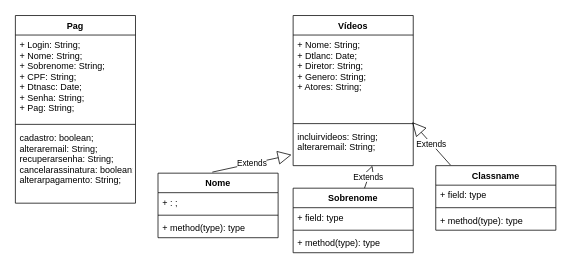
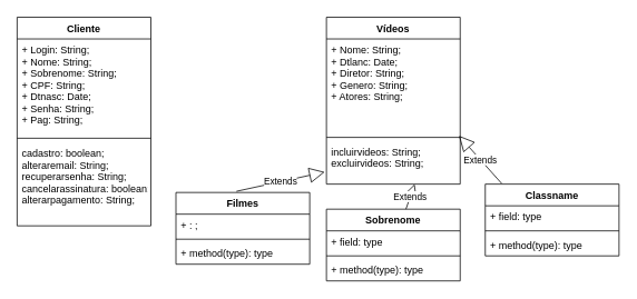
  <mxCell id="0" />
  <mxCell id="1" parent="0" />
- <mxCell id="2" value="Pag" style="swimlane;fontStyle=1;align=center;verticalAlign=top;childLayout=stackLayout;horizontal=1;startSize=26;horizontalStack=0;resizeParent=1;resizeParentMax=0;resizeLast=0;collapsible=1;marginBottom=0;" vertex="1" parent="1"><mxGeometry x="20" y="20" width="160" height="250" as="geometry" /></mxCell>
+ <mxCell id="2" value="Cliente" style="swimlane;fontStyle=1;align=center;verticalAlign=top;childLayout=stackLayout;horizontal=1;startSize=26;horizontalStack=0;resizeParent=1;resizeParentMax=0;resizeLast=0;collapsible=1;marginBottom=0;" vertex="1" parent="1"><mxGeometry x="20" y="20" width="160" height="250" as="geometry" /></mxCell>
  <mxCell id="3" value="+ Login: String;&#10;+ Nome: String;&#10;+ Sobrenome: String;&#10;+ CPF: String;&#10;+ Dtnasc: Date;&#10;+ Senha: String;&#10;+ Pag: String;" style="text;strokeColor=none;fillColor=none;align=left;verticalAlign=top;spacingLeft=4;spacingRight=4;overflow=hidden;rotatable=0;points=[[0,0.5],[1,0.5]];portConstraint=eastwest;" vertex="1" parent="2"><mxGeometry y="26" width="160" height="114" as="geometry" /></mxCell>
  <mxCell id="4" value="" style="line;strokeWidth=1;fillColor=none;align=left;verticalAlign=middle;spacingTop=-1;spacingLeft=3;spacingRight=3;rotatable=0;labelPosition=right;points=[];portConstraint=eastwest;" vertex="1" parent="2"><mxGeometry y="140" width="160" height="10" as="geometry" /></mxCell>
  <mxCell id="5" value="cadastro: boolean;&#10;alteraremail: String;&#10;recuperarsenha: String;&#10;cancelarassinatura: boolean;&#10;alterarpagamento: String;&#10;" style="text;strokeColor=none;fillColor=none;align=left;verticalAlign=top;spacingLeft=4;spacingRight=4;overflow=hidden;rotatable=0;points=[[0,0.5],[1,0.5]];portConstraint=eastwest;" vertex="1" parent="2"><mxGeometry y="150" width="160" height="100" as="geometry" /></mxCell>
  <mxCell id="6" value="Vídeos" style="swimlane;fontStyle=1;align=center;verticalAlign=top;childLayout=stackLayout;horizontal=1;startSize=26;horizontalStack=0;resizeParent=1;resizeParentMax=0;resizeLast=0;collapsible=1;marginBottom=0;" vertex="1" parent="1"><mxGeometry x="390" y="20" width="160" height="200" as="geometry" /></mxCell>
  <mxCell id="7" value="+ Nome: String;&#10;+ Dtlanc: Date;&#10;+ Diretor: String;&#10;+ Genero: String;&#10;+ Atores: String;" style="text;strokeColor=none;fillColor=none;align=left;verticalAlign=top;spacingLeft=4;spacingRight=4;overflow=hidden;rotatable=0;points=[[0,0.5],[1,0.5]];portConstraint=eastwest;" vertex="1" parent="6"><mxGeometry y="26" width="160" height="114" as="geometry" /></mxCell>
  <mxCell id="8" value="" style="line;strokeWidth=1;fillColor=none;align=left;verticalAlign=middle;spacingTop=-1;spacingLeft=3;spacingRight=3;rotatable=0;labelPosition=right;points=[];portConstraint=eastwest;" vertex="1" parent="6"><mxGeometry y="140" width="160" height="8" as="geometry" /></mxCell>
- <mxCell id="9" value="incluirvideos: String;&#10;alteraremail: String;" style="text;strokeColor=none;fillColor=none;align=left;verticalAlign=top;spacingLeft=4;spacingRight=4;overflow=hidden;rotatable=0;points=[[0,0.5],[1,0.5]];portConstraint=eastwest;" vertex="1" parent="6"><mxGeometry y="148" width="160" height="52" as="geometry" /></mxCell>
+ <mxCell id="9" value="incluirvideos: String;&#10;excluirvideos: String;" style="text;strokeColor=none;fillColor=none;align=left;verticalAlign=top;spacingLeft=4;spacingRight=4;overflow=hidden;rotatable=0;points=[[0,0.5],[1,0.5]];portConstraint=eastwest;" vertex="1" parent="6"><mxGeometry y="148" width="160" height="52" as="geometry" /></mxCell>
  <mxCell id="10" value="Extends" style="endArrow=block;endSize=16;endFill=0;html=1;rounded=0;entryX=-0.013;entryY=0.721;entryDx=0;entryDy=0;entryPerimeter=0;exitX=0.452;exitY=-0.016;exitDx=0;exitDy=0;exitPerimeter=0;" edge="1" parent="1" source="11" target="9"><mxGeometry width="160" relative="1" as="geometry"><mxPoint x="290" y="270" as="sourcePoint" /><mxPoint x="450" y="270" as="targetPoint" /></mxGeometry></mxCell>
- <mxCell id="11" value="Nome" style="swimlane;fontStyle=1;align=center;verticalAlign=top;childLayout=stackLayout;horizontal=1;startSize=26;horizontalStack=0;resizeParent=1;resizeParentMax=0;resizeLast=0;collapsible=1;marginBottom=0;" vertex="1" parent="1"><mxGeometry x="210" y="230" width="160" height="86" as="geometry" /></mxCell>
+ <mxCell id="11" value="Filmes" style="swimlane;fontStyle=1;align=center;verticalAlign=top;childLayout=stackLayout;horizontal=1;startSize=26;horizontalStack=0;resizeParent=1;resizeParentMax=0;resizeLast=0;collapsible=1;marginBottom=0;" vertex="1" parent="1"><mxGeometry x="210" y="230" width="160" height="86" as="geometry" /></mxCell>
  <mxCell id="12" value="+ : ;" style="text;strokeColor=none;fillColor=none;align=left;verticalAlign=top;spacingLeft=4;spacingRight=4;overflow=hidden;rotatable=0;points=[[0,0.5],[1,0.5]];portConstraint=eastwest;" vertex="1" parent="11"><mxGeometry y="26" width="160" height="26" as="geometry" /></mxCell>
  <mxCell id="13" value="" style="line;strokeWidth=1;fillColor=none;align=left;verticalAlign=middle;spacingTop=-1;spacingLeft=3;spacingRight=3;rotatable=0;labelPosition=right;points=[];portConstraint=eastwest;" vertex="1" parent="11"><mxGeometry y="52" width="160" height="8" as="geometry" /></mxCell>
  <mxCell id="14" value="+ method(type): type" style="text;strokeColor=none;fillColor=none;align=left;verticalAlign=top;spacingLeft=4;spacingRight=4;overflow=hidden;rotatable=0;points=[[0,0.5],[1,0.5]];portConstraint=eastwest;" vertex="1" parent="11"><mxGeometry y="60" width="160" height="26" as="geometry" /></mxCell>
  <mxCell id="15" value="Sobrenome" style="swimlane;fontStyle=1;align=center;verticalAlign=top;childLayout=stackLayout;horizontal=1;startSize=26;horizontalStack=0;resizeParent=1;resizeParentMax=0;resizeLast=0;collapsible=1;marginBottom=0;" vertex="1" parent="1"><mxGeometry x="390" y="250" width="160" height="86" as="geometry" /></mxCell>
  <mxCell id="16" value="+ field: type" style="text;strokeColor=none;fillColor=none;align=left;verticalAlign=top;spacingLeft=4;spacingRight=4;overflow=hidden;rotatable=0;points=[[0,0.5],[1,0.5]];portConstraint=eastwest;" vertex="1" parent="15"><mxGeometry y="26" width="160" height="26" as="geometry" /></mxCell>
  <mxCell id="17" value="" style="line;strokeWidth=1;fillColor=none;align=left;verticalAlign=middle;spacingTop=-1;spacingLeft=3;spacingRight=3;rotatable=0;labelPosition=right;points=[];portConstraint=eastwest;" vertex="1" parent="15"><mxGeometry y="52" width="160" height="8" as="geometry" /></mxCell>
  <mxCell id="18" value="+ method(type): type" style="text;strokeColor=none;fillColor=none;align=left;verticalAlign=top;spacingLeft=4;spacingRight=4;overflow=hidden;rotatable=0;points=[[0,0.5],[1,0.5]];portConstraint=eastwest;" vertex="1" parent="15"><mxGeometry y="60" width="160" height="26" as="geometry" /></mxCell>
  <mxCell id="19" value="Classname" style="swimlane;fontStyle=1;align=center;verticalAlign=top;childLayout=stackLayout;horizontal=1;startSize=26;horizontalStack=0;resizeParent=1;resizeParentMax=0;resizeLast=0;collapsible=1;marginBottom=0;" vertex="1" parent="1"><mxGeometry x="580" y="220" width="160" height="86" as="geometry" /></mxCell>
  <mxCell id="20" value="+ field: type" style="text;strokeColor=none;fillColor=none;align=left;verticalAlign=top;spacingLeft=4;spacingRight=4;overflow=hidden;rotatable=0;points=[[0,0.5],[1,0.5]];portConstraint=eastwest;" vertex="1" parent="19"><mxGeometry y="26" width="160" height="26" as="geometry" /></mxCell>
  <mxCell id="21" value="" style="line;strokeWidth=1;fillColor=none;align=left;verticalAlign=middle;spacingTop=-1;spacingLeft=3;spacingRight=3;rotatable=0;labelPosition=right;points=[];portConstraint=eastwest;" vertex="1" parent="19"><mxGeometry y="52" width="160" height="8" as="geometry" /></mxCell>
  <mxCell id="22" value="+ method(type): type" style="text;strokeColor=none;fillColor=none;align=left;verticalAlign=top;spacingLeft=4;spacingRight=4;overflow=hidden;rotatable=0;points=[[0,0.5],[1,0.5]];portConstraint=eastwest;" vertex="1" parent="19"><mxGeometry y="60" width="160" height="26" as="geometry" /></mxCell>
  <mxCell id="23" value="Extends" style="endArrow=block;endSize=16;endFill=0;html=1;rounded=0;entryX=0.991;entryY=0.254;entryDx=0;entryDy=0;entryPerimeter=0;exitX=0.123;exitY=-0.008;exitDx=0;exitDy=0;exitPerimeter=0;" edge="1" parent="1" source="19" target="8"><mxGeometry width="160" relative="1" as="geometry"><mxPoint x="530" y="193.134" as="sourcePoint" /><mxPoint x="635.6" y="170.002" as="targetPoint" /></mxGeometry></mxCell>
  <mxCell id="24" value="Extends" style="endArrow=block;endSize=16;endFill=0;html=1;rounded=0;entryX=-0.013;entryY=0.721;entryDx=0;entryDy=0;entryPerimeter=0;" edge="1" parent="1" source="15"><mxGeometry width="160" relative="1" as="geometry"><mxPoint x="390" y="243.134" as="sourcePoint" /><mxPoint x="495.6" y="220.002" as="targetPoint" /></mxGeometry></mxCell>
